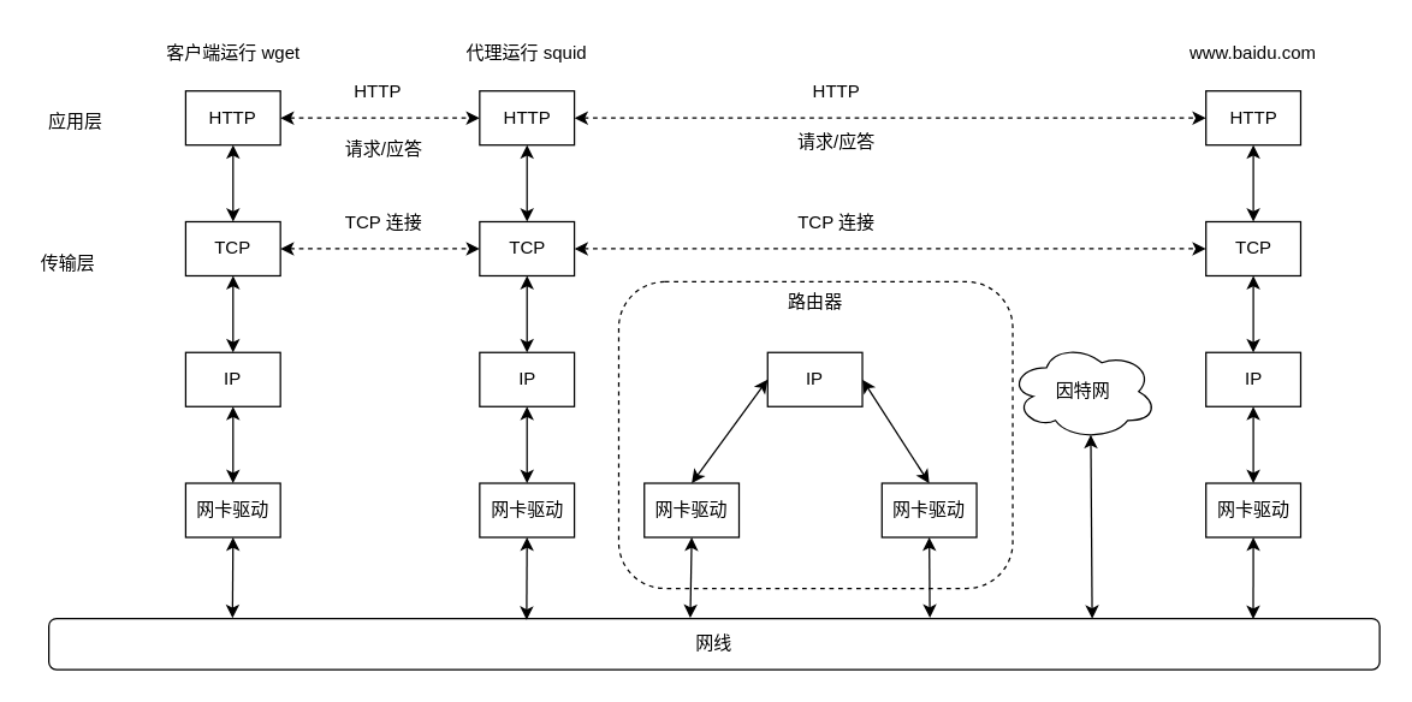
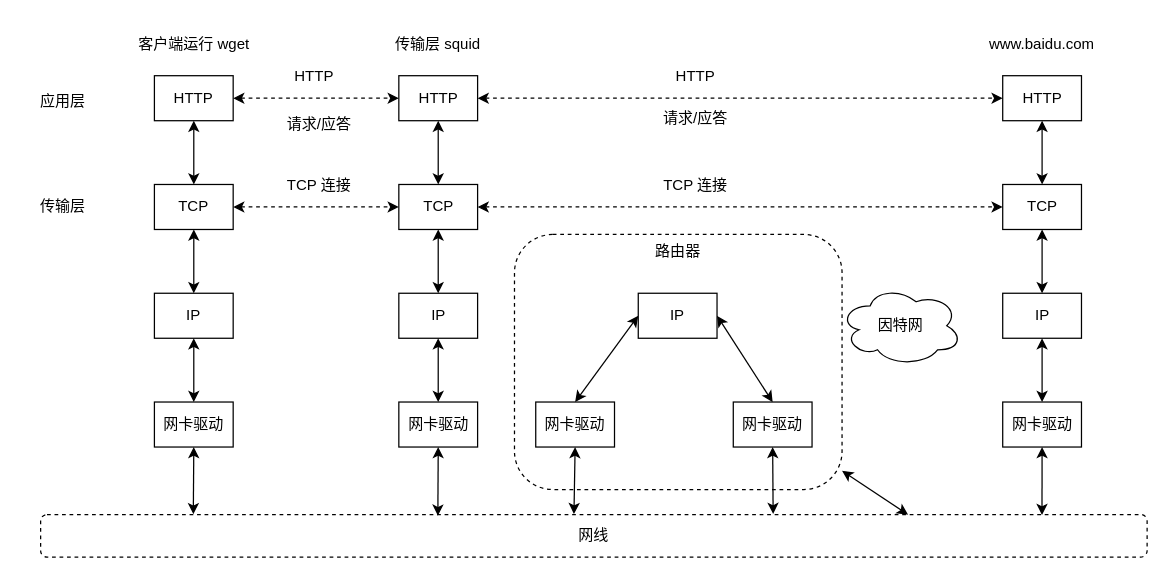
  <mxCell id="0" />
  <mxCell id="1" parent="0" />
  <mxCell id="2" value="路由器" style="rounded=1;whiteSpace=wrap;html=1;dashed=1;verticalAlign=top;align=center;" vertex="1" parent="1"><mxGeometry x="411" y="187" width="262" height="204" as="geometry" /></mxCell>
  <mxCell id="3" value="HTTP" style="rounded=0;whiteSpace=wrap;html=1;" vertex="1" parent="1"><mxGeometry x="123" y="60" width="63" height="36" as="geometry" /></mxCell>
  <mxCell id="4" value="应用层" style="text;html=1;strokeColor=none;fillColor=none;align=center;verticalAlign=middle;whiteSpace=wrap;rounded=0;" vertex="1" parent="1"><mxGeometry x="20" y="66" width="60" height="30" as="geometry" /></mxCell>
  <mxCell id="5" value="客户端运行 wget" style="text;html=1;strokeColor=none;fillColor=none;align=center;verticalAlign=middle;whiteSpace=wrap;rounded=0;" vertex="1" parent="1"><mxGeometry x="103.5" y="20" width="102" height="30" as="geometry" /></mxCell>
  <mxCell id="6" value="TCP" style="rounded=0;whiteSpace=wrap;html=1;" vertex="1" parent="1"><mxGeometry x="123" y="147" width="63" height="36" as="geometry" /></mxCell>
- <mxCell id="7" value="传输层" style="text;html=1;strokeColor=none;fillColor=none;align=center;verticalAlign=middle;whiteSpace=wrap;rounded=0;" vertex="1" parent="1"><mxGeometry x="15" y="160" width="60" height="30" as="geometry" /></mxCell>
+ <mxCell id="7" value="传输层" style="text;html=1;strokeColor=none;fillColor=none;align=center;verticalAlign=middle;whiteSpace=wrap;rounded=0;" vertex="1" parent="1"><mxGeometry x="20" y="150" width="60" height="30" as="geometry" /></mxCell>
  <mxCell id="8" value="IP" style="rounded=0;whiteSpace=wrap;html=1;" vertex="1" parent="1"><mxGeometry x="123" y="234" width="63" height="36" as="geometry" /></mxCell>
  <mxCell id="9" value="网卡驱动" style="rounded=0;whiteSpace=wrap;html=1;" vertex="1" parent="1"><mxGeometry x="123" y="321" width="63" height="36" as="geometry" /></mxCell>
  <mxCell id="10" value="HTTP" style="rounded=0;whiteSpace=wrap;html=1;" vertex="1" parent="1"><mxGeometry x="318.5" y="60" width="63" height="36" as="geometry" /></mxCell>
- <mxCell id="11" value="代理运行 squid" style="text;html=1;strokeColor=none;fillColor=none;align=center;verticalAlign=middle;whiteSpace=wrap;rounded=0;" vertex="1" parent="1"><mxGeometry x="299" y="20" width="102" height="30" as="geometry" /></mxCell>
+ <mxCell id="11" value="传输层 squid" style="text;html=1;strokeColor=none;fillColor=none;align=center;verticalAlign=middle;whiteSpace=wrap;rounded=0;" vertex="1" parent="1"><mxGeometry x="299" y="20" width="102" height="30" as="geometry" /></mxCell>
  <mxCell id="12" value="TCP" style="rounded=0;whiteSpace=wrap;html=1;" vertex="1" parent="1"><mxGeometry x="318.5" y="147" width="63" height="36" as="geometry" /></mxCell>
  <mxCell id="13" value="IP" style="rounded=0;whiteSpace=wrap;html=1;" vertex="1" parent="1"><mxGeometry x="318.5" y="234" width="63" height="36" as="geometry" /></mxCell>
  <mxCell id="14" value="网卡驱动" style="rounded=0;whiteSpace=wrap;html=1;" vertex="1" parent="1"><mxGeometry x="318.5" y="321" width="63" height="36" as="geometry" /></mxCell>
  <mxCell id="15" value="" style="endArrow=classic;startArrow=classic;html=1;rounded=0;entryX=0.5;entryY=1;entryDx=0;entryDy=0;" edge="1" parent="1" source="6" target="3"><mxGeometry width="50" height="50" relative="1" as="geometry"><mxPoint x="231" y="179" as="sourcePoint" /><mxPoint x="281" y="129" as="targetPoint" /></mxGeometry></mxCell>
  <mxCell id="16" value="" style="endArrow=classic;startArrow=classic;html=1;rounded=0;entryX=0.5;entryY=1;entryDx=0;entryDy=0;" edge="1" parent="1" source="8" target="6"><mxGeometry width="50" height="50" relative="1" as="geometry"><mxPoint x="216" y="266" as="sourcePoint" /><mxPoint x="266" y="216" as="targetPoint" /></mxGeometry></mxCell>
  <mxCell id="17" value="" style="endArrow=classic;startArrow=classic;html=1;rounded=0;entryX=0.5;entryY=1;entryDx=0;entryDy=0;" edge="1" parent="1" source="9" target="8"><mxGeometry width="50" height="50" relative="1" as="geometry"><mxPoint x="222" y="343" as="sourcePoint" /><mxPoint x="272" y="293" as="targetPoint" /></mxGeometry></mxCell>
  <mxCell id="18" value="" style="endArrow=classic;startArrow=classic;html=1;rounded=0;entryX=0.5;entryY=1;entryDx=0;entryDy=0;" edge="1" parent="1" source="12" target="10"><mxGeometry width="50" height="50" relative="1" as="geometry"><mxPoint x="254" y="180" as="sourcePoint" /><mxPoint x="304" y="130" as="targetPoint" /></mxGeometry></mxCell>
  <mxCell id="19" value="" style="endArrow=classic;startArrow=classic;html=1;rounded=0;entryX=0.5;entryY=1;entryDx=0;entryDy=0;" edge="1" parent="1" source="13" target="12"><mxGeometry width="50" height="50" relative="1" as="geometry"><mxPoint x="241" y="272" as="sourcePoint" /><mxPoint x="291" y="222" as="targetPoint" /></mxGeometry></mxCell>
  <mxCell id="20" value="" style="endArrow=classic;startArrow=classic;html=1;rounded=0;entryX=0.5;entryY=1;entryDx=0;entryDy=0;" edge="1" parent="1" source="14" target="13"><mxGeometry width="50" height="50" relative="1" as="geometry"><mxPoint x="262" y="344" as="sourcePoint" /><mxPoint x="312" y="294" as="targetPoint" /></mxGeometry></mxCell>
  <mxCell id="21" value="" style="endArrow=classic;startArrow=classic;html=1;rounded=0;exitX=1;exitY=0.5;exitDx=0;exitDy=0;dashed=1;" edge="1" parent="1" source="6" target="12"><mxGeometry width="50" height="50" relative="1" as="geometry"><mxPoint x="229" y="203" as="sourcePoint" /><mxPoint x="279" y="153" as="targetPoint" /></mxGeometry></mxCell>
  <mxCell id="22" value="" style="endArrow=classic;startArrow=classic;html=1;rounded=0;dashed=1;" edge="1" parent="1" source="3" target="10"><mxGeometry width="50" height="50" relative="1" as="geometry"><mxPoint x="241" y="132" as="sourcePoint" /><mxPoint x="291" y="82" as="targetPoint" /></mxGeometry></mxCell>
  <mxCell id="23" value="HTTP" style="text;html=1;strokeColor=none;fillColor=none;align=center;verticalAlign=middle;whiteSpace=wrap;rounded=0;" vertex="1" parent="1"><mxGeometry x="221" y="46" width="60" height="30" as="geometry" /></mxCell>
  <mxCell id="24" value="请求/应答" style="text;html=1;strokeColor=none;fillColor=none;align=center;verticalAlign=middle;whiteSpace=wrap;rounded=0;" vertex="1" parent="1"><mxGeometry x="225" y="84" width="60" height="30" as="geometry" /></mxCell>
  <mxCell id="25" value="TCP 连接" style="text;html=1;strokeColor=none;fillColor=none;align=center;verticalAlign=middle;whiteSpace=wrap;rounded=0;" vertex="1" parent="1"><mxGeometry x="225" y="133" width="60" height="30" as="geometry" /></mxCell>
  <mxCell id="26" value="HTTP" style="rounded=0;whiteSpace=wrap;html=1;" vertex="1" parent="1"><mxGeometry x="801.5" y="60" width="63" height="36" as="geometry" /></mxCell>
  <mxCell id="27" value="www.baidu.com" style="text;html=1;strokeColor=none;fillColor=none;align=center;verticalAlign=middle;whiteSpace=wrap;rounded=0;" vertex="1" parent="1"><mxGeometry x="782" y="20" width="102" height="30" as="geometry" /></mxCell>
  <mxCell id="28" value="TCP" style="rounded=0;whiteSpace=wrap;html=1;" vertex="1" parent="1"><mxGeometry x="801.5" y="147" width="63" height="36" as="geometry" /></mxCell>
  <mxCell id="29" value="IP" style="rounded=0;whiteSpace=wrap;html=1;" vertex="1" parent="1"><mxGeometry x="801.5" y="234" width="63" height="36" as="geometry" /></mxCell>
  <mxCell id="30" value="网卡驱动" style="rounded=0;whiteSpace=wrap;html=1;" vertex="1" parent="1"><mxGeometry x="801.5" y="321" width="63" height="36" as="geometry" /></mxCell>
  <mxCell id="31" value="" style="endArrow=classic;startArrow=classic;html=1;rounded=0;entryX=0.5;entryY=1;entryDx=0;entryDy=0;" edge="1" parent="1" source="28" target="26"><mxGeometry width="50" height="50" relative="1" as="geometry"><mxPoint x="737" y="180" as="sourcePoint" /><mxPoint x="787" y="130" as="targetPoint" /></mxGeometry></mxCell>
  <mxCell id="32" value="" style="endArrow=classic;startArrow=classic;html=1;rounded=0;entryX=0.5;entryY=1;entryDx=0;entryDy=0;" edge="1" parent="1" source="29" target="28"><mxGeometry width="50" height="50" relative="1" as="geometry"><mxPoint x="724" y="272" as="sourcePoint" /><mxPoint x="774" y="222" as="targetPoint" /></mxGeometry></mxCell>
  <mxCell id="33" value="" style="endArrow=classic;startArrow=classic;html=1;rounded=0;entryX=0.5;entryY=1;entryDx=0;entryDy=0;" edge="1" parent="1" source="30" target="29"><mxGeometry width="50" height="50" relative="1" as="geometry"><mxPoint x="745" y="344" as="sourcePoint" /><mxPoint x="795" y="294" as="targetPoint" /></mxGeometry></mxCell>
  <mxCell id="34" value="" style="endArrow=classic;startArrow=classic;html=1;rounded=0;dashed=1;" edge="1" parent="1" source="10" target="26"><mxGeometry width="50" height="50" relative="1" as="geometry"><mxPoint x="525" y="143" as="sourcePoint" /><mxPoint x="575" y="93" as="targetPoint" /></mxGeometry></mxCell>
  <mxCell id="35" value="HTTP" style="text;html=1;strokeColor=none;fillColor=none;align=center;verticalAlign=middle;whiteSpace=wrap;rounded=0;" vertex="1" parent="1"><mxGeometry x="526" y="46" width="60" height="30" as="geometry" /></mxCell>
  <mxCell id="36" value="请求/应答" style="text;html=1;strokeColor=none;fillColor=none;align=center;verticalAlign=middle;whiteSpace=wrap;rounded=0;" vertex="1" parent="1"><mxGeometry x="526" y="79" width="60" height="30" as="geometry" /></mxCell>
  <mxCell id="37" value="" style="endArrow=classic;startArrow=classic;html=1;rounded=0;dashed=1;" edge="1" parent="1" source="12" target="28"><mxGeometry width="50" height="50" relative="1" as="geometry"><mxPoint x="518" y="216" as="sourcePoint" /><mxPoint x="568" y="166" as="targetPoint" /></mxGeometry></mxCell>
  <mxCell id="38" value="TCP 连接" style="text;html=1;strokeColor=none;fillColor=none;align=center;verticalAlign=middle;whiteSpace=wrap;rounded=0;" vertex="1" parent="1"><mxGeometry x="526" y="133" width="60" height="30" as="geometry" /></mxCell>
  <mxCell id="39" value="IP" style="rounded=0;whiteSpace=wrap;html=1;" vertex="1" parent="1"><mxGeometry x="510" y="234" width="63" height="36" as="geometry" /></mxCell>
  <mxCell id="40" value="网卡驱动" style="rounded=0;whiteSpace=wrap;html=1;" vertex="1" parent="1"><mxGeometry x="428" y="321" width="63" height="36" as="geometry" /></mxCell>
  <mxCell id="41" value="网卡驱动" style="rounded=0;whiteSpace=wrap;html=1;" vertex="1" parent="1"><mxGeometry x="586" y="321" width="63" height="36" as="geometry" /></mxCell>
  <mxCell id="42" value="" style="endArrow=classic;startArrow=classic;html=1;rounded=0;entryX=0;entryY=0.5;entryDx=0;entryDy=0;exitX=0.5;exitY=0;exitDx=0;exitDy=0;" edge="1" parent="1" source="40" target="39"><mxGeometry width="50" height="50" relative="1" as="geometry"><mxPoint x="429" y="309" as="sourcePoint" /><mxPoint x="479" y="259" as="targetPoint" /></mxGeometry></mxCell>
  <mxCell id="43" value="" style="endArrow=classic;startArrow=classic;html=1;rounded=0;entryX=1;entryY=0.5;entryDx=0;entryDy=0;exitX=0.5;exitY=0;exitDx=0;exitDy=0;" edge="1" parent="1" source="41" target="39"><mxGeometry width="50" height="50" relative="1" as="geometry"><mxPoint x="699" y="333" as="sourcePoint" /><mxPoint x="749" y="283" as="targetPoint" /></mxGeometry></mxCell>
  <mxCell id="44" value="因特网" style="ellipse;shape=cloud;whiteSpace=wrap;html=1;" vertex="1" parent="1"><mxGeometry x="671" y="228" width="98" height="64" as="geometry" /></mxCell>
- <mxCell id="45" value="网线" style="rounded=1;whiteSpace=wrap;html=1;" vertex="1" parent="1"><mxGeometry x="32" y="411" width="885" height="34" as="geometry" /></mxCell>
+ <mxCell id="45" value="网线" style="rounded=1;whiteSpace=wrap;html=1;dashed=1;" vertex="1" parent="1"><mxGeometry x="32" y="411" width="885" height="34" as="geometry" /></mxCell>
  <mxCell id="46" value="" style="endArrow=classic;startArrow=classic;html=1;rounded=0;entryX=0.5;entryY=1;entryDx=0;entryDy=0;exitX=0.138;exitY=-0.008;exitDx=0;exitDy=0;exitPerimeter=0;" edge="1" parent="1" source="45" target="9"><mxGeometry width="50" height="50" relative="1" as="geometry"><mxPoint x="120" y="522" as="sourcePoint" /><mxPoint x="170" y="472" as="targetPoint" /></mxGeometry></mxCell>
  <mxCell id="47" value="" style="endArrow=classic;startArrow=classic;html=1;rounded=0;entryX=0.5;entryY=1;entryDx=0;entryDy=0;exitX=0.359;exitY=0.027;exitDx=0;exitDy=0;exitPerimeter=0;" edge="1" parent="1" source="45" target="14"><mxGeometry width="50" height="50" relative="1" as="geometry"><mxPoint x="326" y="427" as="sourcePoint" /><mxPoint x="376" y="377" as="targetPoint" /></mxGeometry></mxCell>
  <mxCell id="48" value="" style="endArrow=classic;startArrow=classic;html=1;rounded=0;entryX=0.5;entryY=1;entryDx=0;entryDy=0;exitX=0.482;exitY=-0.011;exitDx=0;exitDy=0;exitPerimeter=0;" edge="1" parent="1" source="45" target="40"><mxGeometry width="50" height="50" relative="1" as="geometry"><mxPoint x="421" y="429" as="sourcePoint" /><mxPoint x="471" y="379" as="targetPoint" /></mxGeometry></mxCell>
  <mxCell id="49" value="" style="endArrow=classic;startArrow=classic;html=1;rounded=0;entryX=0.5;entryY=1;entryDx=0;entryDy=0;exitX=0.662;exitY=-0.014;exitDx=0;exitDy=0;exitPerimeter=0;" edge="1" parent="1" source="45" target="41"><mxGeometry width="50" height="50" relative="1" as="geometry"><mxPoint x="577" y="430" as="sourcePoint" /><mxPoint x="627" y="380" as="targetPoint" /></mxGeometry></mxCell>
  <mxCell id="50" value="" style="endArrow=classic;startArrow=classic;html=1;rounded=0;entryX=0.5;entryY=1;entryDx=0;entryDy=0;exitX=0.905;exitY=0.011;exitDx=0;exitDy=0;exitPerimeter=0;" edge="1" parent="1" source="45" target="30"><mxGeometry width="50" height="50" relative="1" as="geometry"><mxPoint x="808" y="430" as="sourcePoint" /><mxPoint x="858" y="380" as="targetPoint" /></mxGeometry></mxCell>
- <mxCell id="51" value="" style="endArrow=classic;startArrow=classic;html=1;rounded=0;entryX=0.55;entryY=0.95;entryDx=0;entryDy=0;entryPerimeter=0;exitX=0.784;exitY=0.004;exitDx=0;exitDy=0;exitPerimeter=0;" edge="1" parent="1" source="45" target="44"><mxGeometry width="50" height="50" relative="1" as="geometry"><mxPoint x="714" y="390" as="sourcePoint" /><mxPoint x="764" y="340" as="targetPoint" /></mxGeometry></mxCell>
+ <mxCell id="51" value="" style="endArrow=classic;startArrow=classic;html=1;rounded=0;exitX=0.784;exitY=0.004;exitDx=0;exitDy=0;exitPerimeter=0;" edge="1" parent="1" source="45" target="2"><mxGeometry width="50" height="50" relative="1" as="geometry"><mxPoint x="714" y="390" as="sourcePoint" /><mxPoint x="764" y="340" as="targetPoint" /></mxGeometry></mxCell>
